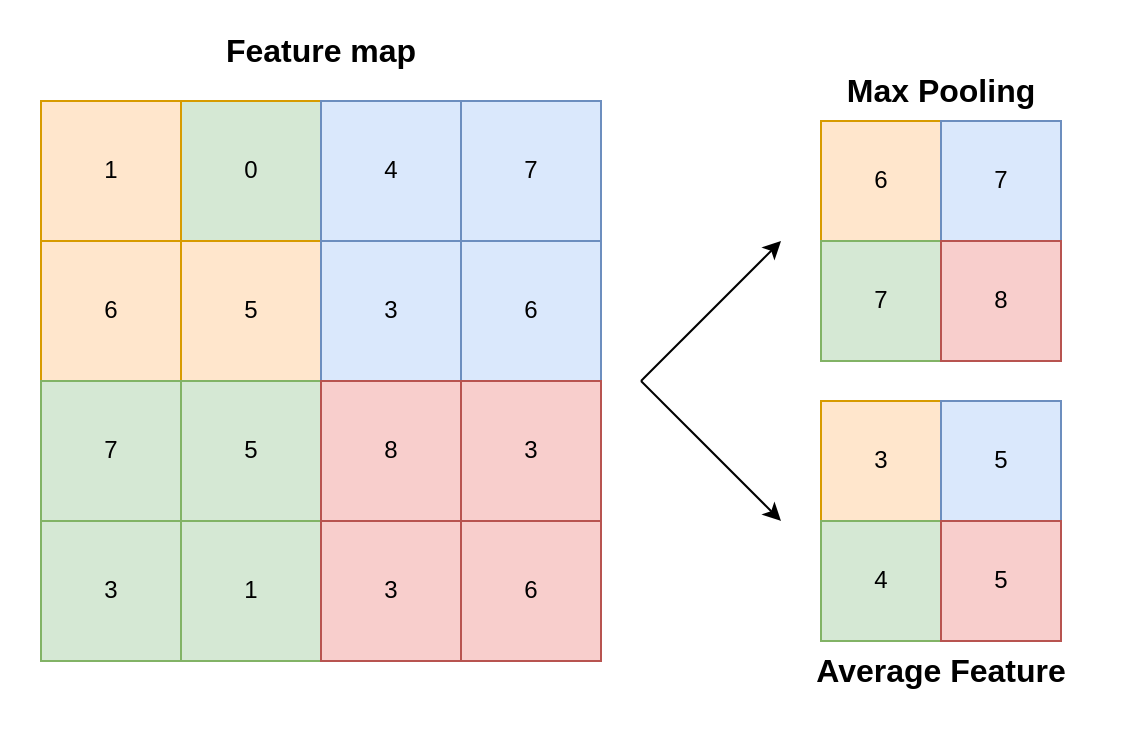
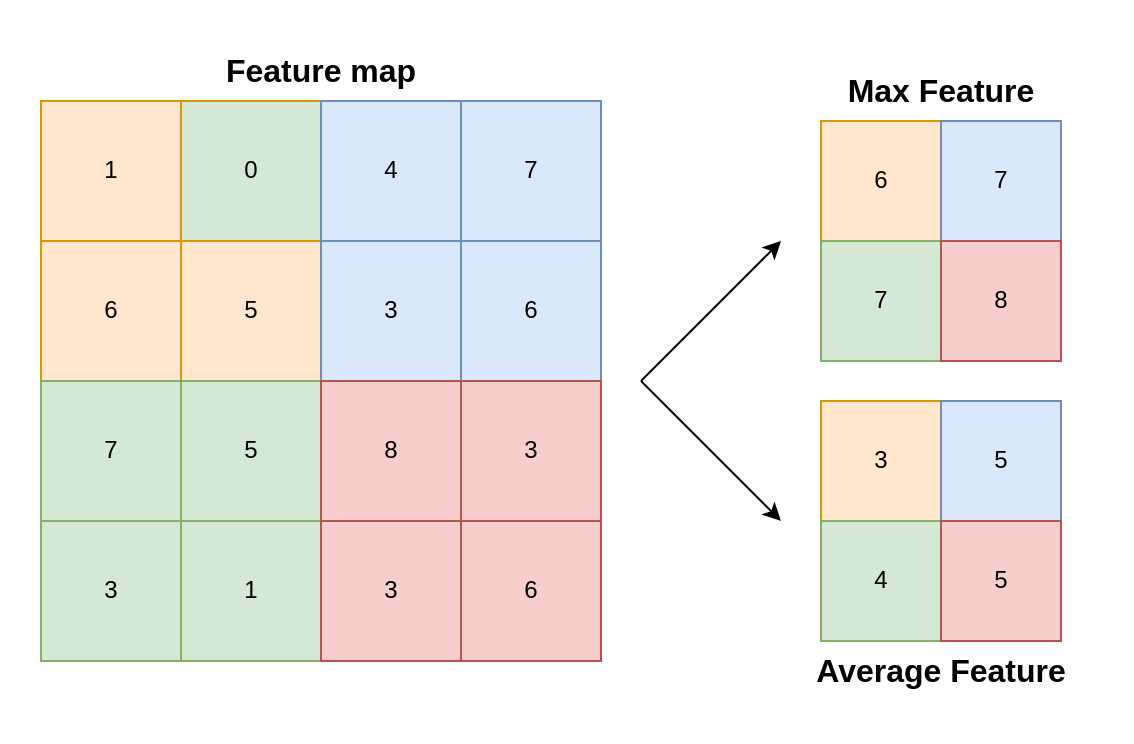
  <mxCell id="0" style=";html=1;" />
  <mxCell id="1" style=";html=1;" parent="0" />
  <mxCell id="2" value="1" style="align=center;strokeColor=#d79b00;html=1;verticalAlign=middle;fillColor=#ffe6cc;" parent="1" vertex="1"><mxGeometry x="20" y="50" width="70" height="70" as="geometry" /></mxCell>
  <mxCell id="3" value="0" style="align=center;strokeColor=#d79b00;html=1;verticalAlign=middle;fillColor=#d5e8d4;" vertex="1" parent="1"><mxGeometry x="90" y="50" width="70" height="70" as="geometry" /></mxCell>
  <mxCell id="4" value="6" style="align=center;strokeColor=#d79b00;html=1;verticalAlign=middle;fillColor=#ffe6cc;" vertex="1" parent="1"><mxGeometry x="20" y="120" width="70" height="70" as="geometry" /></mxCell>
  <mxCell id="5" value="5" style="align=center;strokeColor=#d79b00;html=1;verticalAlign=middle;fillColor=#ffe6cc;" vertex="1" parent="1"><mxGeometry x="90" y="120" width="70" height="70" as="geometry" /></mxCell>
  <mxCell id="6" value="4" style="align=center;strokeColor=#6c8ebf;html=1;verticalAlign=middle;fillColor=#dae8fc;" vertex="1" parent="1"><mxGeometry x="160" y="50" width="70" height="70" as="geometry" /></mxCell>
  <mxCell id="7" value="3" style="align=center;strokeColor=#6c8ebf;html=1;verticalAlign=middle;fillColor=#dae8fc;" vertex="1" parent="1"><mxGeometry x="160" y="120" width="70" height="70" as="geometry" /></mxCell>
  <mxCell id="8" value="7" style="align=center;strokeColor=#82b366;html=1;verticalAlign=middle;fillColor=#d5e8d4;" vertex="1" parent="1"><mxGeometry x="20" y="190" width="70" height="70" as="geometry" /></mxCell>
  <mxCell id="9" value="5" style="align=center;strokeColor=#82b366;html=1;verticalAlign=middle;fillColor=#d5e8d4;" vertex="1" parent="1"><mxGeometry x="90" y="190" width="70" height="70" as="geometry" /></mxCell>
  <mxCell id="10" value="8" style="align=center;strokeColor=#b85450;html=1;verticalAlign=middle;fillColor=#f8cecc;" vertex="1" parent="1"><mxGeometry x="160" y="190" width="70" height="70" as="geometry" /></mxCell>
  <mxCell id="11" value="7" style="align=center;strokeColor=#6c8ebf;html=1;verticalAlign=middle;fillColor=#dae8fc;" vertex="1" parent="1"><mxGeometry x="230" y="50" width="70" height="70" as="geometry" /></mxCell>
  <mxCell id="12" value="6" style="align=center;strokeColor=#6c8ebf;html=1;verticalAlign=middle;fillColor=#dae8fc;" vertex="1" parent="1"><mxGeometry x="230" y="120" width="70" height="70" as="geometry" /></mxCell>
  <mxCell id="13" value="3" style="align=center;strokeColor=#b85450;html=1;verticalAlign=middle;fillColor=#f8cecc;" vertex="1" parent="1"><mxGeometry x="230" y="190" width="70" height="70" as="geometry" /></mxCell>
  <mxCell id="14" value="3" style="align=center;strokeColor=#82b366;html=1;verticalAlign=middle;fillColor=#d5e8d4;" vertex="1" parent="1"><mxGeometry x="20" y="260" width="70" height="70" as="geometry" /></mxCell>
  <mxCell id="15" value="1" style="align=center;strokeColor=#82b366;html=1;verticalAlign=middle;fillColor=#d5e8d4;" vertex="1" parent="1"><mxGeometry x="90" y="260" width="70" height="70" as="geometry" /></mxCell>
  <mxCell id="16" value="3" style="align=center;strokeColor=#b85450;html=1;verticalAlign=middle;fillColor=#f8cecc;" vertex="1" parent="1"><mxGeometry x="160" y="260" width="70" height="70" as="geometry" /></mxCell>
  <mxCell id="17" value="6" style="align=center;strokeColor=#b85450;html=1;verticalAlign=middle;fillColor=#f8cecc;" vertex="1" parent="1"><mxGeometry x="230" y="260" width="70" height="70" as="geometry" /></mxCell>
  <mxCell id="18" value="3" style="align=center;strokeColor=#d79b00;html=1;verticalAlign=middle;fillColor=#ffe6cc;" vertex="1" parent="1"><mxGeometry x="410" y="200" width="60" height="60" as="geometry" /></mxCell>
  <mxCell id="19" value="4" style="align=center;strokeColor=#82b366;html=1;verticalAlign=middle;fillColor=#d5e8d4;" vertex="1" parent="1"><mxGeometry x="410" y="260" width="60" height="60" as="geometry" /></mxCell>
  <mxCell id="20" value="5" style="align=center;strokeColor=#6c8ebf;html=1;verticalAlign=middle;fillColor=#dae8fc;" vertex="1" parent="1"><mxGeometry x="470" y="200" width="60" height="60" as="geometry" /></mxCell>
  <mxCell id="21" value="5" style="align=center;strokeColor=#b85450;html=1;verticalAlign=middle;fillColor=#f8cecc;" vertex="1" parent="1"><mxGeometry x="470" y="260" width="60" height="60" as="geometry" /></mxCell>
  <mxCell id="22" value="6" style="align=center;strokeColor=#d79b00;html=1;verticalAlign=middle;fillColor=#ffe6cc;" vertex="1" parent="1"><mxGeometry x="410" y="60" width="60" height="60" as="geometry" /></mxCell>
  <mxCell id="23" value="7" style="align=center;strokeColor=#82b366;html=1;verticalAlign=middle;fillColor=#d5e8d4;" vertex="1" parent="1"><mxGeometry x="410" y="120" width="60" height="60" as="geometry" /></mxCell>
  <mxCell id="24" value="7" style="align=center;strokeColor=#6c8ebf;html=1;verticalAlign=middle;fillColor=#dae8fc;" vertex="1" parent="1"><mxGeometry x="470" y="60" width="60" height="60" as="geometry" /></mxCell>
  <mxCell id="25" value="8" style="align=center;strokeColor=#b85450;html=1;verticalAlign=middle;fillColor=#f8cecc;" vertex="1" parent="1"><mxGeometry x="470" y="120" width="60" height="60" as="geometry" /></mxCell>
  <mxCell id="26" value="" style="endArrow=classic;html=1;rounded=0;" edge="1" parent="1"><mxGeometry width="50" height="50" relative="1" as="geometry"><mxPoint x="320" y="190" as="sourcePoint" /><mxPoint x="390" y="120" as="targetPoint" /></mxGeometry></mxCell>
  <mxCell id="27" value="" style="endArrow=classic;html=1;rounded=0;" edge="1" parent="1"><mxGeometry width="50" height="50" relative="1" as="geometry"><mxPoint x="320" y="190" as="sourcePoint" /><mxPoint x="390" y="260" as="targetPoint" /></mxGeometry></mxCell>
- <mxCell id="28" value="Max Pooling" style="text;html=1;align=center;verticalAlign=middle;resizable=0;points=[];autosize=1;strokeColor=none;fillColor=none;fontStyle=1;fontSize=16;" vertex="1" parent="1"><mxGeometry x="410" y="30" width="120" height="30" as="geometry" /></mxCell>
+ <mxCell id="28" value="Max Feature" style="text;html=1;align=center;verticalAlign=middle;resizable=0;points=[];autosize=1;strokeColor=none;fillColor=none;fontStyle=1;fontSize=16;" vertex="1" parent="1"><mxGeometry x="410" y="30" width="120" height="30" as="geometry" /></mxCell>
  <mxCell id="29" value="Average Feature" style="text;html=1;align=center;verticalAlign=middle;resizable=0;points=[];autosize=1;strokeColor=none;fillColor=none;fontSize=16;fontStyle=1" vertex="1" parent="1"><mxGeometry x="395" y="320" width="150" height="30" as="geometry" /></mxCell>
- <mxCell id="30" value="Feature map" style="text;html=1;align=center;verticalAlign=middle;resizable=0;points=[];autosize=1;strokeColor=none;fillColor=none;fontSize=16;fontStyle=1" vertex="1" parent="1"><mxGeometry x="100" y="10" width="120" height="30" as="geometry" /></mxCell>
+ <mxCell id="30" value="Feature map" style="text;html=1;align=center;verticalAlign=middle;resizable=0;points=[];autosize=1;strokeColor=none;fillColor=none;fontSize=16;fontStyle=1" vertex="1" parent="1"><mxGeometry x="100" y="20" width="120" height="30" as="geometry" /></mxCell>
